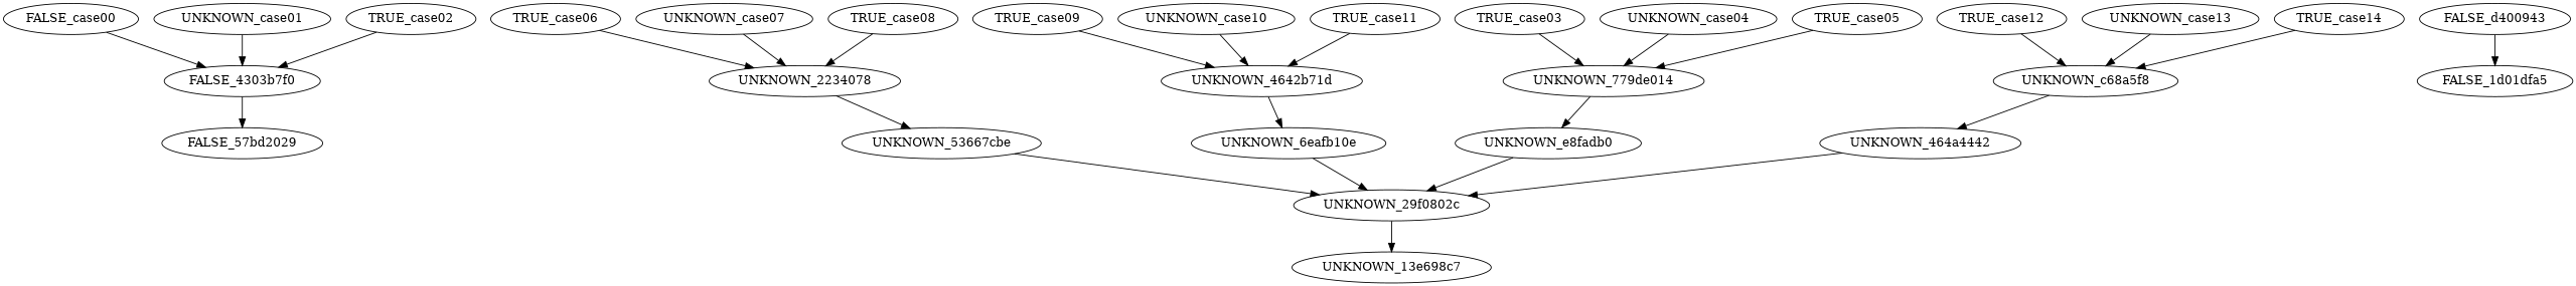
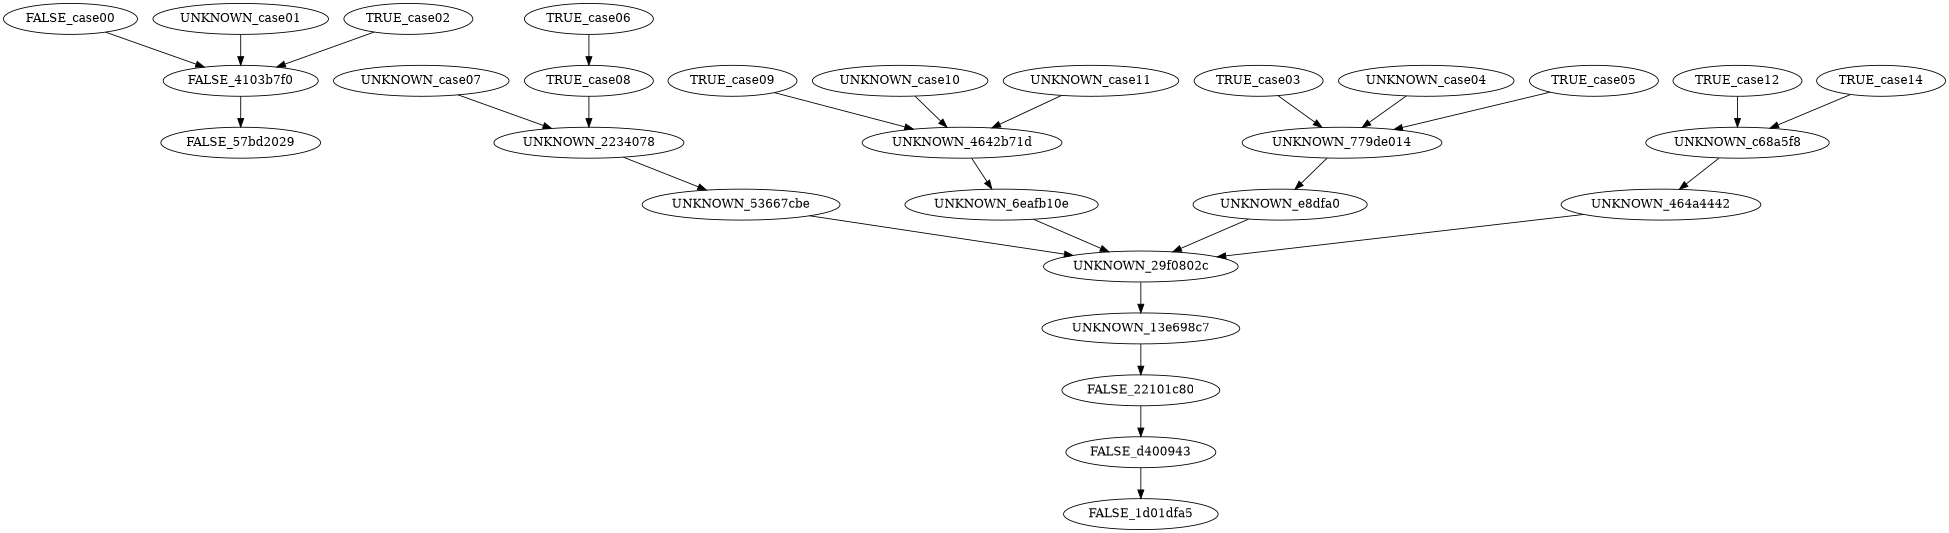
  digraph {
    FALSE_case00
-   FALSE_4303b7f0
+   FALSE_4303b7f0 [label=FALSE_4103b7f0]
    FALSE_57bd2029
    UNKNOWN_case01
    TRUE_case02
    TRUE_case03
    UNKNOWN_779de014
-   UNKNOWN_e8fadb0
+   UNKNOWN_e8fadb0 [label=UNKNOWN_e8dfa0]
    UNKNOWN_29f0802c
    UNKNOWN_case04
    TRUE_case05
    TRUE_case06
    UNKNOWN_2234078
    UNKNOWN_53667cbe
    UNKNOWN_case07
    TRUE_case08
    TRUE_case09
    UNKNOWN_4642b71d
    UNKNOWN_6eafb10e
    UNKNOWN_case10
-   TRUE_case11
+   TRUE_case11 [label=UNKNOWN_case11]
    TRUE_case12
    UNKNOWN_c68a5f8
    UNKNOWN_464a4442
-   UNKNOWN_case13
    TRUE_case14
    UNKNOWN_13e698c7
+   FALSE_22101c80
    FALSE_d400943
    FALSE_1d01dfa5
    FALSE_case00 -> FALSE_4303b7f0
    FALSE_4303b7f0 -> FALSE_57bd2029
    UNKNOWN_case01 -> FALSE_4303b7f0
    TRUE_case02 -> FALSE_4303b7f0
    TRUE_case03 -> UNKNOWN_779de014
    UNKNOWN_779de014 -> UNKNOWN_e8fadb0
    UNKNOWN_e8fadb0 -> UNKNOWN_29f0802c
    UNKNOWN_29f0802c -> UNKNOWN_13e698c7
    UNKNOWN_case04 -> UNKNOWN_779de014
    TRUE_case05 -> UNKNOWN_779de014
-   TRUE_case06 -> UNKNOWN_2234078
+   TRUE_case06 -> TRUE_case08
    UNKNOWN_2234078 -> UNKNOWN_53667cbe
    UNKNOWN_53667cbe -> UNKNOWN_29f0802c
    UNKNOWN_case07 -> UNKNOWN_2234078
    TRUE_case08 -> UNKNOWN_2234078
    TRUE_case09 -> UNKNOWN_4642b71d
    UNKNOWN_4642b71d -> UNKNOWN_6eafb10e
    UNKNOWN_6eafb10e -> UNKNOWN_29f0802c
    UNKNOWN_case10 -> UNKNOWN_4642b71d
    TRUE_case11 -> UNKNOWN_4642b71d
    TRUE_case12 -> UNKNOWN_c68a5f8
    UNKNOWN_c68a5f8 -> UNKNOWN_464a4442
    UNKNOWN_464a4442 -> UNKNOWN_29f0802c
-   UNKNOWN_case13 -> UNKNOWN_c68a5f8
    TRUE_case14 -> UNKNOWN_c68a5f8
+   UNKNOWN_13e698c7 -> FALSE_22101c80
+   FALSE_22101c80 -> FALSE_d400943
    FALSE_d400943 -> FALSE_1d01dfa5
  }
